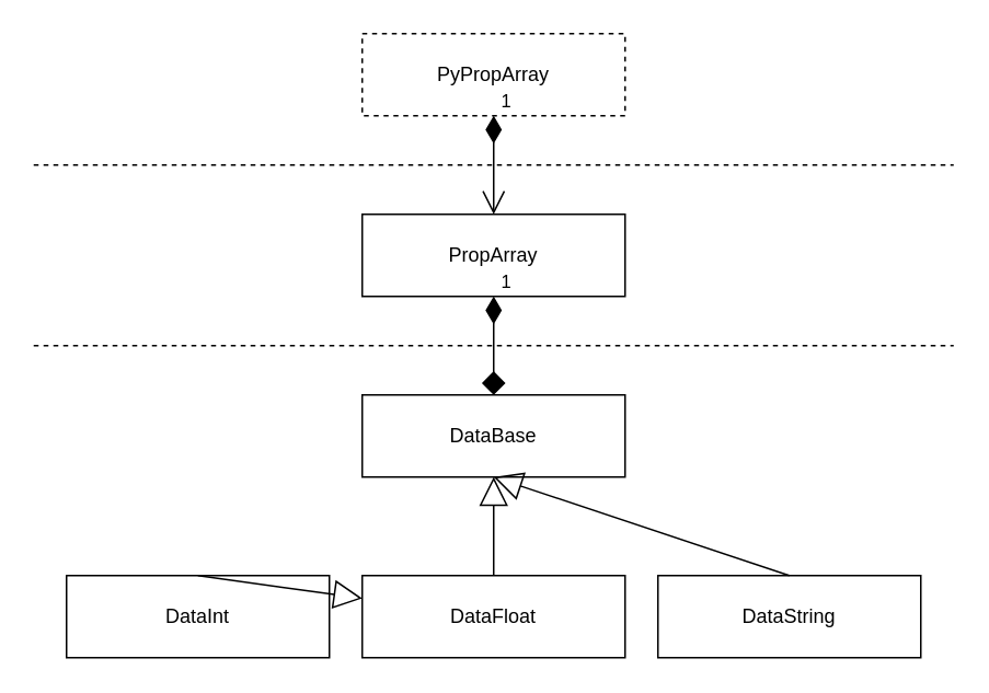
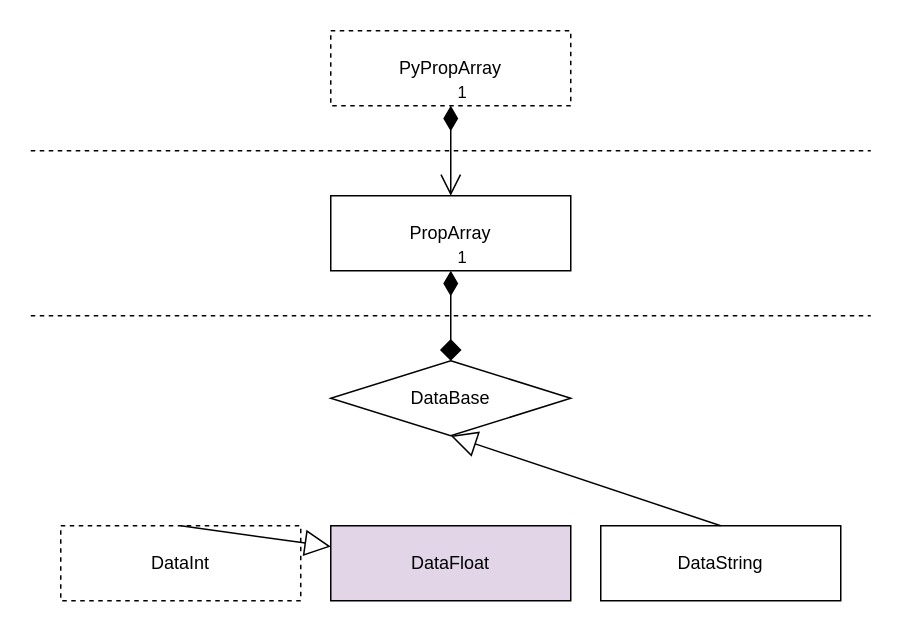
  <mxCell id="0" />
  <mxCell id="1" parent="0" />
  <mxCell id="2" value="PyPropArray" style="rounded=0;whiteSpace=wrap;html=1;dashed=1;" vertex="1" parent="1"><mxGeometry x="220" y="20" width="160" height="50" as="geometry" /></mxCell>
- <mxCell id="3" value="DataBase" style="rounded=0;whiteSpace=wrap;html=1;" vertex="1" parent="1"><mxGeometry x="220" y="240" width="160" height="50" as="geometry" /></mxCell>
+ <mxCell id="3" value="DataBase" style="rhombus;whiteSpace=wrap;html=1;" vertex="1" parent="1"><mxGeometry x="220" y="240" width="160" height="50" as="geometry" /></mxCell>
  <mxCell id="4" value="PropArray" style="rounded=0;whiteSpace=wrap;html=1;" vertex="1" parent="1"><mxGeometry x="220" y="130" width="160" height="50" as="geometry" /></mxCell>
  <mxCell id="5" value="1" style="endArrow=open;html=1;endSize=12;startArrow=diamondThin;startSize=14;startFill=1;edgeStyle=orthogonalEdgeStyle;align=left;verticalAlign=bottom;rounded=0;exitX=0.5;exitY=1;exitDx=0;exitDy=0;" edge="1" parent="1" source="2"><mxGeometry x="-1" y="3" relative="1" as="geometry"><mxPoint x="310" y="200" as="sourcePoint" /><mxPoint x="300" y="130" as="targetPoint" /></mxGeometry></mxCell>
  <mxCell id="6" value="1" style="endArrow=diamond;html=1;endSize=12;startArrow=diamondThin;startSize=14;startFill=1;edgeStyle=orthogonalEdgeStyle;align=left;verticalAlign=bottom;rounded=0;exitX=0.5;exitY=1;exitDx=0;exitDy=0;entryX=0.5;entryY=0;entryDx=0;entryDy=0;" edge="1" parent="1" source="4" target="3"><mxGeometry x="-1" y="3" relative="1" as="geometry"><mxPoint x="310" y="80" as="sourcePoint" /><mxPoint x="310" y="140" as="targetPoint" /></mxGeometry></mxCell>
- <mxCell id="7" value="DataInt" style="rounded=0;whiteSpace=wrap;html=1;" vertex="1" parent="1"><mxGeometry x="40" y="350" width="160" height="50" as="geometry" /></mxCell>
- <mxCell id="8" value="" style="edgeStyle=orthogonalEdgeStyle;rounded=0;orthogonalLoop=1;jettySize=auto;html=1;endArrow=block;endFill=0;endSize=15;" edge="1" parent="1" source="9" target="3"><mxGeometry relative="1" as="geometry" /></mxCell>
- <mxCell id="9" value="DataFloat" style="rounded=0;whiteSpace=wrap;html=1;" vertex="1" parent="1"><mxGeometry x="220" y="350" width="160" height="50" as="geometry" /></mxCell>
+ <mxCell id="7" value="DataInt" style="rounded=0;whiteSpace=wrap;html=1;dashed=1;" vertex="1" parent="1"><mxGeometry x="40" y="350" width="160" height="50" as="geometry" /></mxCell>
+ <mxCell id="9" value="DataFloat" style="rounded=0;whiteSpace=wrap;html=1;fillColor=#e1d5e7;" vertex="1" parent="1"><mxGeometry x="220" y="350" width="160" height="50" as="geometry" /></mxCell>
  <mxCell id="10" value="DataString" style="rounded=0;whiteSpace=wrap;html=1;" vertex="1" parent="1"><mxGeometry x="400" y="350" width="160" height="50" as="geometry" /></mxCell>
  <mxCell id="11" value="" style="endArrow=block;html=1;rounded=0;exitX=0.5;exitY=0;exitDx=0;exitDy=0;endFill=0;endSize=15;" edge="1" parent="1" source="7" target="9"><mxGeometry width="50" height="50" relative="1" as="geometry"><mxPoint x="370" y="230" as="sourcePoint" /><mxPoint x="420" y="180" as="targetPoint" /></mxGeometry></mxCell>
  <mxCell id="12" value="" style="endArrow=block;html=1;rounded=0;exitX=0.5;exitY=0;exitDx=0;exitDy=0;entryX=0.5;entryY=1;entryDx=0;entryDy=0;endFill=0;endSize=15;" edge="1" parent="1" target="3"><mxGeometry width="50" height="50" relative="1" as="geometry"><mxPoint x="480" y="350" as="sourcePoint" /><mxPoint x="660" y="290" as="targetPoint" /></mxGeometry></mxCell>
  <mxCell id="13" value="" style="endArrow=none;dashed=1;html=1;rounded=0;endSize=15;" edge="1" parent="1"><mxGeometry width="50" height="50" relative="1" as="geometry"><mxPoint x="20" y="100" as="sourcePoint" /><mxPoint x="580" y="100" as="targetPoint" /></mxGeometry></mxCell>
  <mxCell id="14" value="" style="endArrow=none;dashed=1;html=1;rounded=0;endSize=15;" edge="1" parent="1"><mxGeometry width="50" height="50" relative="1" as="geometry"><mxPoint x="20" y="210" as="sourcePoint" /><mxPoint x="580" y="210" as="targetPoint" /></mxGeometry></mxCell>
